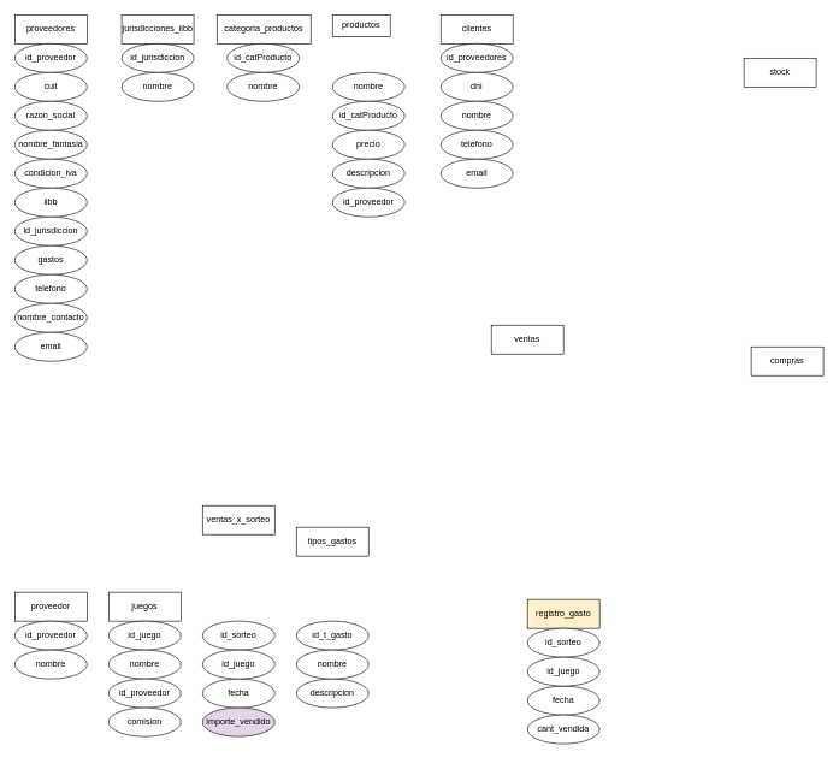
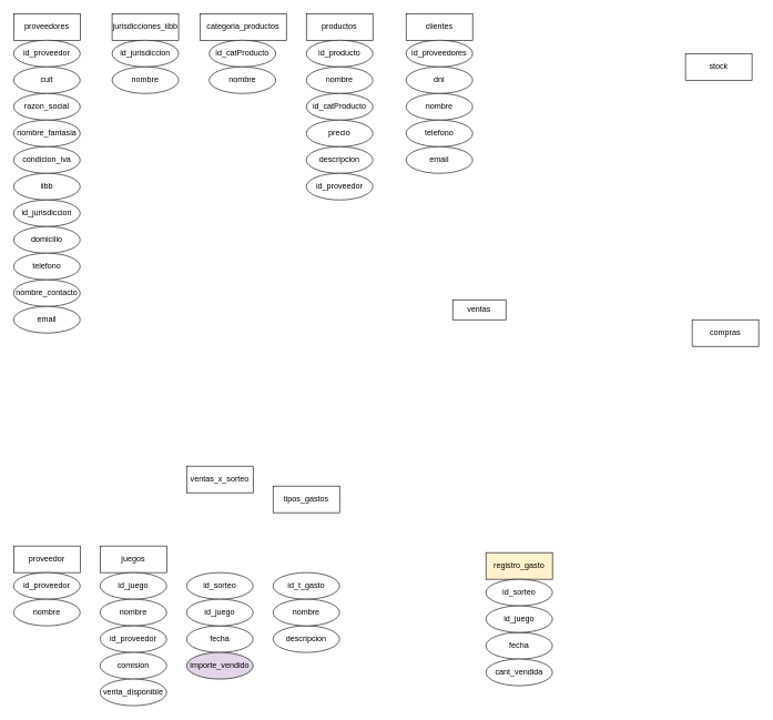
  <mxCell id="0" />
  <mxCell id="1" parent="0" />
  <mxCell id="2" value="compras" style="whiteSpace=wrap;html=1;align=center;" vertex="1" parent="1"><mxGeometry x="1040" y="480" width="100" height="40" as="geometry" /></mxCell>
- <mxCell id="3" value="productos" style="whiteSpace=wrap;html=1;align=center;" vertex="1" parent="1"><mxGeometry x="460" y="20" width="80" height="30" as="geometry" /></mxCell>
- <mxCell id="4" value="ventas" style="whiteSpace=wrap;html=1;align=center;" vertex="1" parent="1"><mxGeometry x="680" y="450" width="100" height="40" as="geometry" /></mxCell>
+ <mxCell id="3" value="productos" style="whiteSpace=wrap;html=1;align=center;" vertex="1" parent="1"><mxGeometry x="460" y="20" width="100" height="40" as="geometry" /></mxCell>
+ <mxCell id="4" value="ventas" style="whiteSpace=wrap;html=1;align=center;" vertex="1" parent="1"><mxGeometry x="680" y="450" width="80" height="30" as="geometry" /></mxCell>
  <mxCell id="5" value="proveedores" style="whiteSpace=wrap;html=1;align=center;" vertex="1" parent="1"><mxGeometry x="20" y="20" width="100" height="40" as="geometry" /></mxCell>
  <mxCell id="6" value="clientes" style="whiteSpace=wrap;html=1;align=center;" vertex="1" parent="1"><mxGeometry x="610" y="20" width="100" height="40" as="geometry" /></mxCell>
  <mxCell id="7" value="categoria_productos" style="whiteSpace=wrap;html=1;align=center;" vertex="1" parent="1"><mxGeometry x="300" y="20" width="130" height="40" as="geometry" /></mxCell>
  <mxCell id="8" value="stock" style="whiteSpace=wrap;html=1;align=center;" vertex="1" parent="1"><mxGeometry x="1030" y="80" width="100" height="40" as="geometry" /></mxCell>
  <mxCell id="9" value="id_proveedor" style="ellipse;whiteSpace=wrap;html=1;align=center;" vertex="1" parent="1"><mxGeometry x="20" y="60" width="100" height="40" as="geometry" /></mxCell>
  <mxCell id="10" value="cuit" style="ellipse;whiteSpace=wrap;html=1;align=center;" vertex="1" parent="1"><mxGeometry x="20" y="100" width="100" height="40" as="geometry" /></mxCell>
  <mxCell id="11" value="razon_social" style="ellipse;whiteSpace=wrap;html=1;align=center;" vertex="1" parent="1"><mxGeometry x="20" y="140" width="100" height="40" as="geometry" /></mxCell>
  <mxCell id="12" value="nombre_fantasia" style="ellipse;whiteSpace=wrap;html=1;align=center;" vertex="1" parent="1"><mxGeometry x="20" y="180" width="100" height="40" as="geometry" /></mxCell>
  <mxCell id="13" value="condicion_iva" style="ellipse;whiteSpace=wrap;html=1;align=center;" vertex="1" parent="1"><mxGeometry x="20" y="220" width="100" height="40" as="geometry" /></mxCell>
  <mxCell id="14" value="iibb" style="ellipse;whiteSpace=wrap;html=1;align=center;" vertex="1" parent="1"><mxGeometry x="20" y="260" width="100" height="40" as="geometry" /></mxCell>
  <mxCell id="15" value="id_jurisdiccion" style="ellipse;whiteSpace=wrap;html=1;align=center;" vertex="1" parent="1"><mxGeometry x="20" y="300" width="100" height="40" as="geometry" /></mxCell>
- <mxCell id="16" value="gastos" style="ellipse;whiteSpace=wrap;html=1;align=center;" vertex="1" parent="1"><mxGeometry x="20" y="340" width="100" height="40" as="geometry" /></mxCell>
+ <mxCell id="16" value="domicilio" style="ellipse;whiteSpace=wrap;html=1;align=center;" vertex="1" parent="1"><mxGeometry x="20" y="340" width="100" height="40" as="geometry" /></mxCell>
  <mxCell id="17" value="jurisdicciones_iibb" style="whiteSpace=wrap;html=1;align=center;" vertex="1" parent="1"><mxGeometry x="168" y="20" width="100" height="40" as="geometry" /></mxCell>
  <mxCell id="18" value="id_jurisdiccion" style="ellipse;whiteSpace=wrap;html=1;align=center;" vertex="1" parent="1"><mxGeometry x="168" y="60" width="100" height="40" as="geometry" /></mxCell>
  <mxCell id="19" value="nombre" style="ellipse;whiteSpace=wrap;html=1;align=center;" vertex="1" parent="1"><mxGeometry x="168" y="100" width="100" height="40" as="geometry" /></mxCell>
  <mxCell id="20" value="telefono" style="ellipse;whiteSpace=wrap;html=1;align=center;" vertex="1" parent="1"><mxGeometry x="20" y="380" width="100" height="40" as="geometry" /></mxCell>
  <mxCell id="21" value="nombre_contacto" style="ellipse;whiteSpace=wrap;html=1;align=center;" vertex="1" parent="1"><mxGeometry x="20" y="420" width="100" height="40" as="geometry" /></mxCell>
  <mxCell id="22" value="email" style="ellipse;whiteSpace=wrap;html=1;align=center;" vertex="1" parent="1"><mxGeometry x="20" y="460" width="100" height="40" as="geometry" /></mxCell>
  <mxCell id="23" value="id_catProducto" style="ellipse;whiteSpace=wrap;html=1;align=center;" vertex="1" parent="1"><mxGeometry x="314" y="60" width="100" height="40" as="geometry" /></mxCell>
  <mxCell id="24" value="nombre" style="ellipse;whiteSpace=wrap;html=1;align=center;" vertex="1" parent="1"><mxGeometry x="314" y="100" width="100" height="40" as="geometry" /></mxCell>
+ <mxCell id="25" value="id_producto" style="ellipse;whiteSpace=wrap;html=1;align=center;" vertex="1" parent="1"><mxGeometry x="460" y="60" width="100" height="40" as="geometry" /></mxCell>
  <mxCell id="26" value="nombre" style="ellipse;whiteSpace=wrap;html=1;align=center;" vertex="1" parent="1"><mxGeometry x="460" y="100" width="100" height="40" as="geometry" /></mxCell>
  <mxCell id="27" value="id_catProducto" style="ellipse;whiteSpace=wrap;html=1;align=center;" vertex="1" parent="1"><mxGeometry x="460" y="140" width="100" height="40" as="geometry" /></mxCell>
  <mxCell id="28" value="precio" style="ellipse;whiteSpace=wrap;html=1;align=center;" vertex="1" parent="1"><mxGeometry x="460" y="180" width="100" height="40" as="geometry" /></mxCell>
  <mxCell id="29" value="descripcion" style="ellipse;whiteSpace=wrap;html=1;align=center;" vertex="1" parent="1"><mxGeometry x="460" y="220" width="100" height="40" as="geometry" /></mxCell>
  <mxCell id="30" value="id_proveedor" style="ellipse;whiteSpace=wrap;html=1;align=center;" vertex="1" parent="1"><mxGeometry x="460" y="260" width="100" height="40" as="geometry" /></mxCell>
  <mxCell id="31" value="proveedor" style="whiteSpace=wrap;html=1;align=center;" vertex="1" parent="1"><mxGeometry x="20" y="820" width="100" height="40" as="geometry" /></mxCell>
  <mxCell id="32" value="id_proveedor" style="ellipse;whiteSpace=wrap;html=1;align=center;" vertex="1" parent="1"><mxGeometry x="20" y="860" width="100" height="40" as="geometry" /></mxCell>
  <mxCell id="33" value="nombre" style="ellipse;whiteSpace=wrap;html=1;align=center;" vertex="1" parent="1"><mxGeometry x="20" y="900" width="100" height="40" as="geometry" /></mxCell>
  <mxCell id="34" value="juegos" style="whiteSpace=wrap;html=1;align=center;" vertex="1" parent="1"><mxGeometry x="150" y="820" width="100" height="40" as="geometry" /></mxCell>
  <mxCell id="35" value="id_juego" style="ellipse;whiteSpace=wrap;html=1;align=center;" vertex="1" parent="1"><mxGeometry x="150" y="860" width="100" height="40" as="geometry" /></mxCell>
  <mxCell id="36" value="nombre" style="ellipse;whiteSpace=wrap;html=1;align=center;" vertex="1" parent="1"><mxGeometry x="150" y="900" width="100" height="40" as="geometry" /></mxCell>
  <mxCell id="37" value="ventas_x_sorteo" style="whiteSpace=wrap;html=1;align=center;" vertex="1" parent="1"><mxGeometry x="280" y="700" width="100" height="40" as="geometry" /></mxCell>
  <mxCell id="38" value="id_sorteo" style="ellipse;whiteSpace=wrap;html=1;align=center;" vertex="1" parent="1"><mxGeometry x="280" y="860" width="100" height="40" as="geometry" /></mxCell>
  <mxCell id="39" value="fecha" style="ellipse;whiteSpace=wrap;html=1;align=center;" vertex="1" parent="1"><mxGeometry x="280" y="940" width="100" height="40" as="geometry" /></mxCell>
  <mxCell id="40" value="id_proveedor" style="ellipse;whiteSpace=wrap;html=1;align=center;" vertex="1" parent="1"><mxGeometry x="150" y="940" width="100" height="40" as="geometry" /></mxCell>
  <mxCell id="41" value="comision" style="ellipse;whiteSpace=wrap;html=1;align=center;" vertex="1" parent="1"><mxGeometry x="150" y="980" width="100" height="40" as="geometry" /></mxCell>
+ <mxCell id="42" value="venta_disponible" style="ellipse;whiteSpace=wrap;html=1;align=center;" vertex="1" parent="1"><mxGeometry x="150" y="1020" width="100" height="40" as="geometry" /></mxCell>
  <mxCell id="43" value="id_juego" style="ellipse;whiteSpace=wrap;html=1;align=center;" vertex="1" parent="1"><mxGeometry x="280" y="900" width="100" height="40" as="geometry" /></mxCell>
  <mxCell id="44" value="importe_vendido" style="ellipse;whiteSpace=wrap;html=1;align=center;fillColor=#e1d5e7;" vertex="1" parent="1"><mxGeometry x="280" y="980" width="100" height="40" as="geometry" /></mxCell>
  <mxCell id="45" value="tipos_gastos" style="whiteSpace=wrap;html=1;align=center;" vertex="1" parent="1"><mxGeometry x="410" y="730" width="100" height="40" as="geometry" /></mxCell>
  <mxCell id="46" value="id_t_gasto" style="ellipse;whiteSpace=wrap;html=1;align=center;" vertex="1" parent="1"><mxGeometry x="410" y="860" width="100" height="40" as="geometry" /></mxCell>
  <mxCell id="47" value="descripcion" style="ellipse;whiteSpace=wrap;html=1;align=center;" vertex="1" parent="1"><mxGeometry x="410" y="940" width="100" height="40" as="geometry" /></mxCell>
  <mxCell id="48" value="nombre" style="ellipse;whiteSpace=wrap;html=1;align=center;" vertex="1" parent="1"><mxGeometry x="410" y="900" width="100" height="40" as="geometry" /></mxCell>
  <mxCell id="49" value="registro_gasto" style="whiteSpace=wrap;html=1;align=center;fillColor=#fff2cc;" vertex="1" parent="1"><mxGeometry x="730" y="830" width="100" height="40" as="geometry" /></mxCell>
  <mxCell id="50" value="id_sorteo" style="ellipse;whiteSpace=wrap;html=1;align=center;" vertex="1" parent="1"><mxGeometry x="730" y="870" width="100" height="40" as="geometry" /></mxCell>
  <mxCell id="51" value="fecha" style="ellipse;whiteSpace=wrap;html=1;align=center;" vertex="1" parent="1"><mxGeometry x="730" y="950" width="100" height="40" as="geometry" /></mxCell>
  <mxCell id="52" value="id_juego" style="ellipse;whiteSpace=wrap;html=1;align=center;" vertex="1" parent="1"><mxGeometry x="730" y="910" width="100" height="40" as="geometry" /></mxCell>
  <mxCell id="53" value="cant_vendida" style="ellipse;whiteSpace=wrap;html=1;align=center;" vertex="1" parent="1"><mxGeometry x="730" y="990" width="100" height="40" as="geometry" /></mxCell>
  <mxCell id="54" value="id_proveedores" style="ellipse;whiteSpace=wrap;html=1;align=center;" vertex="1" parent="1"><mxGeometry x="610" y="60" width="100" height="40" as="geometry" /></mxCell>
  <mxCell id="55" value="dni" style="ellipse;whiteSpace=wrap;html=1;align=center;" vertex="1" parent="1"><mxGeometry x="610" y="100" width="100" height="40" as="geometry" /></mxCell>
  <mxCell id="56" value="nombre" style="ellipse;whiteSpace=wrap;html=1;align=center;" vertex="1" parent="1"><mxGeometry x="610" y="140" width="100" height="40" as="geometry" /></mxCell>
  <mxCell id="57" value="telefono" style="ellipse;whiteSpace=wrap;html=1;align=center;" vertex="1" parent="1"><mxGeometry x="610" y="180" width="100" height="40" as="geometry" /></mxCell>
  <mxCell id="58" value="email" style="ellipse;whiteSpace=wrap;html=1;align=center;" vertex="1" parent="1"><mxGeometry x="610" y="220" width="100" height="40" as="geometry" /></mxCell>
